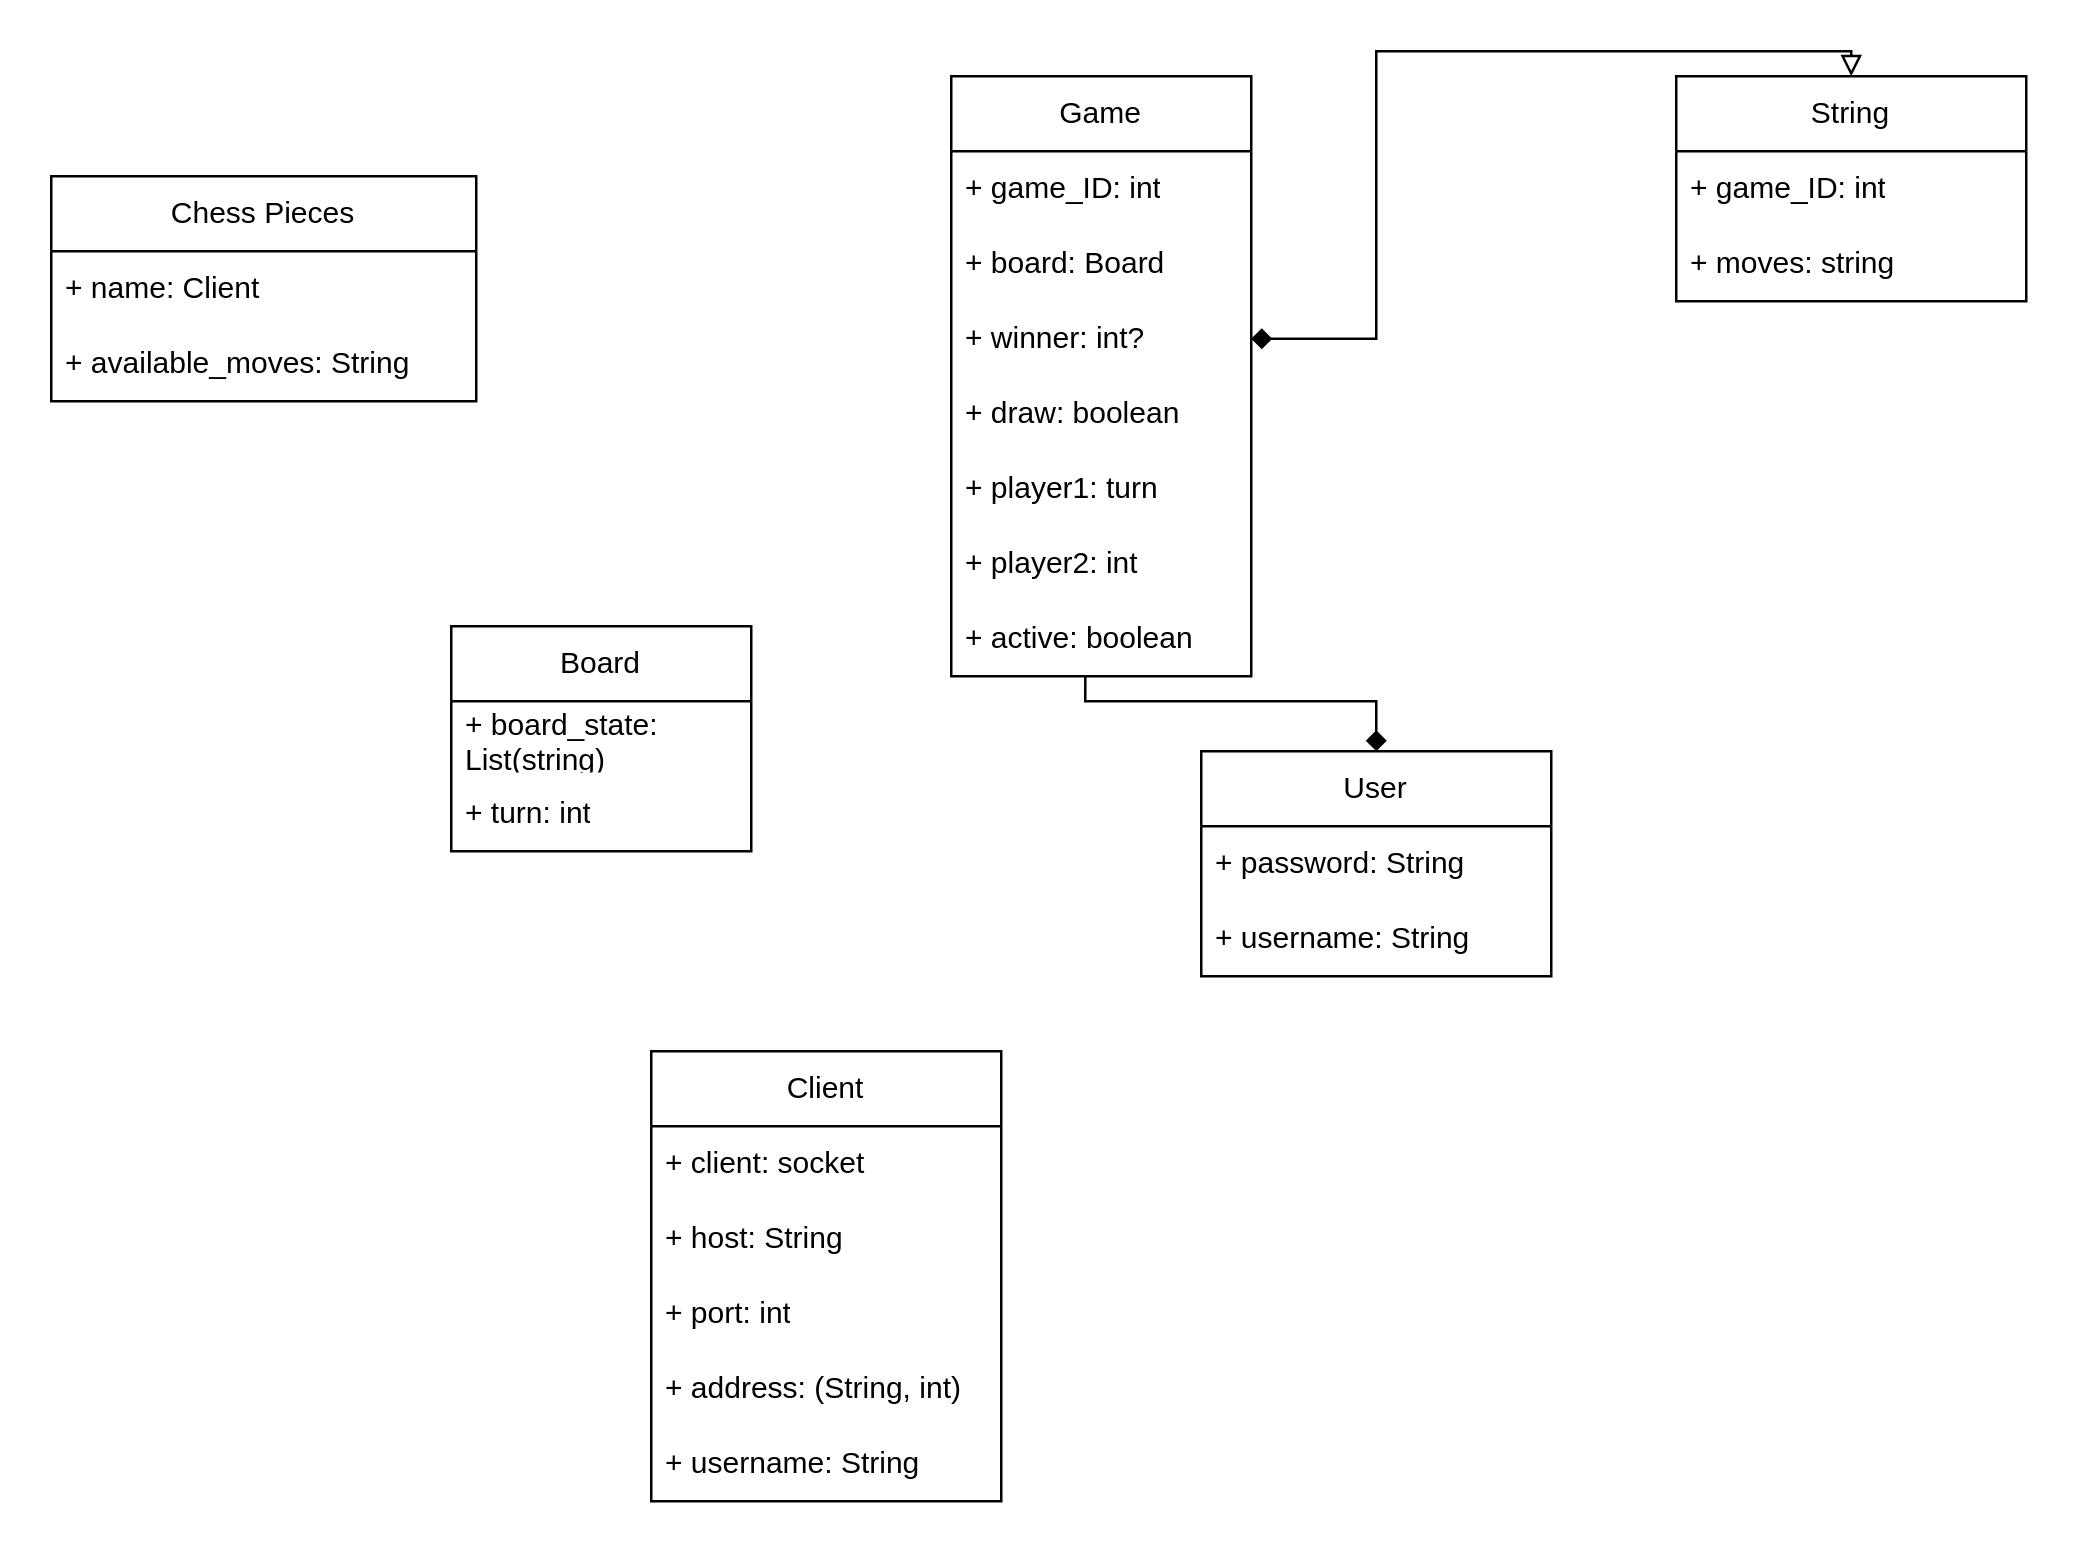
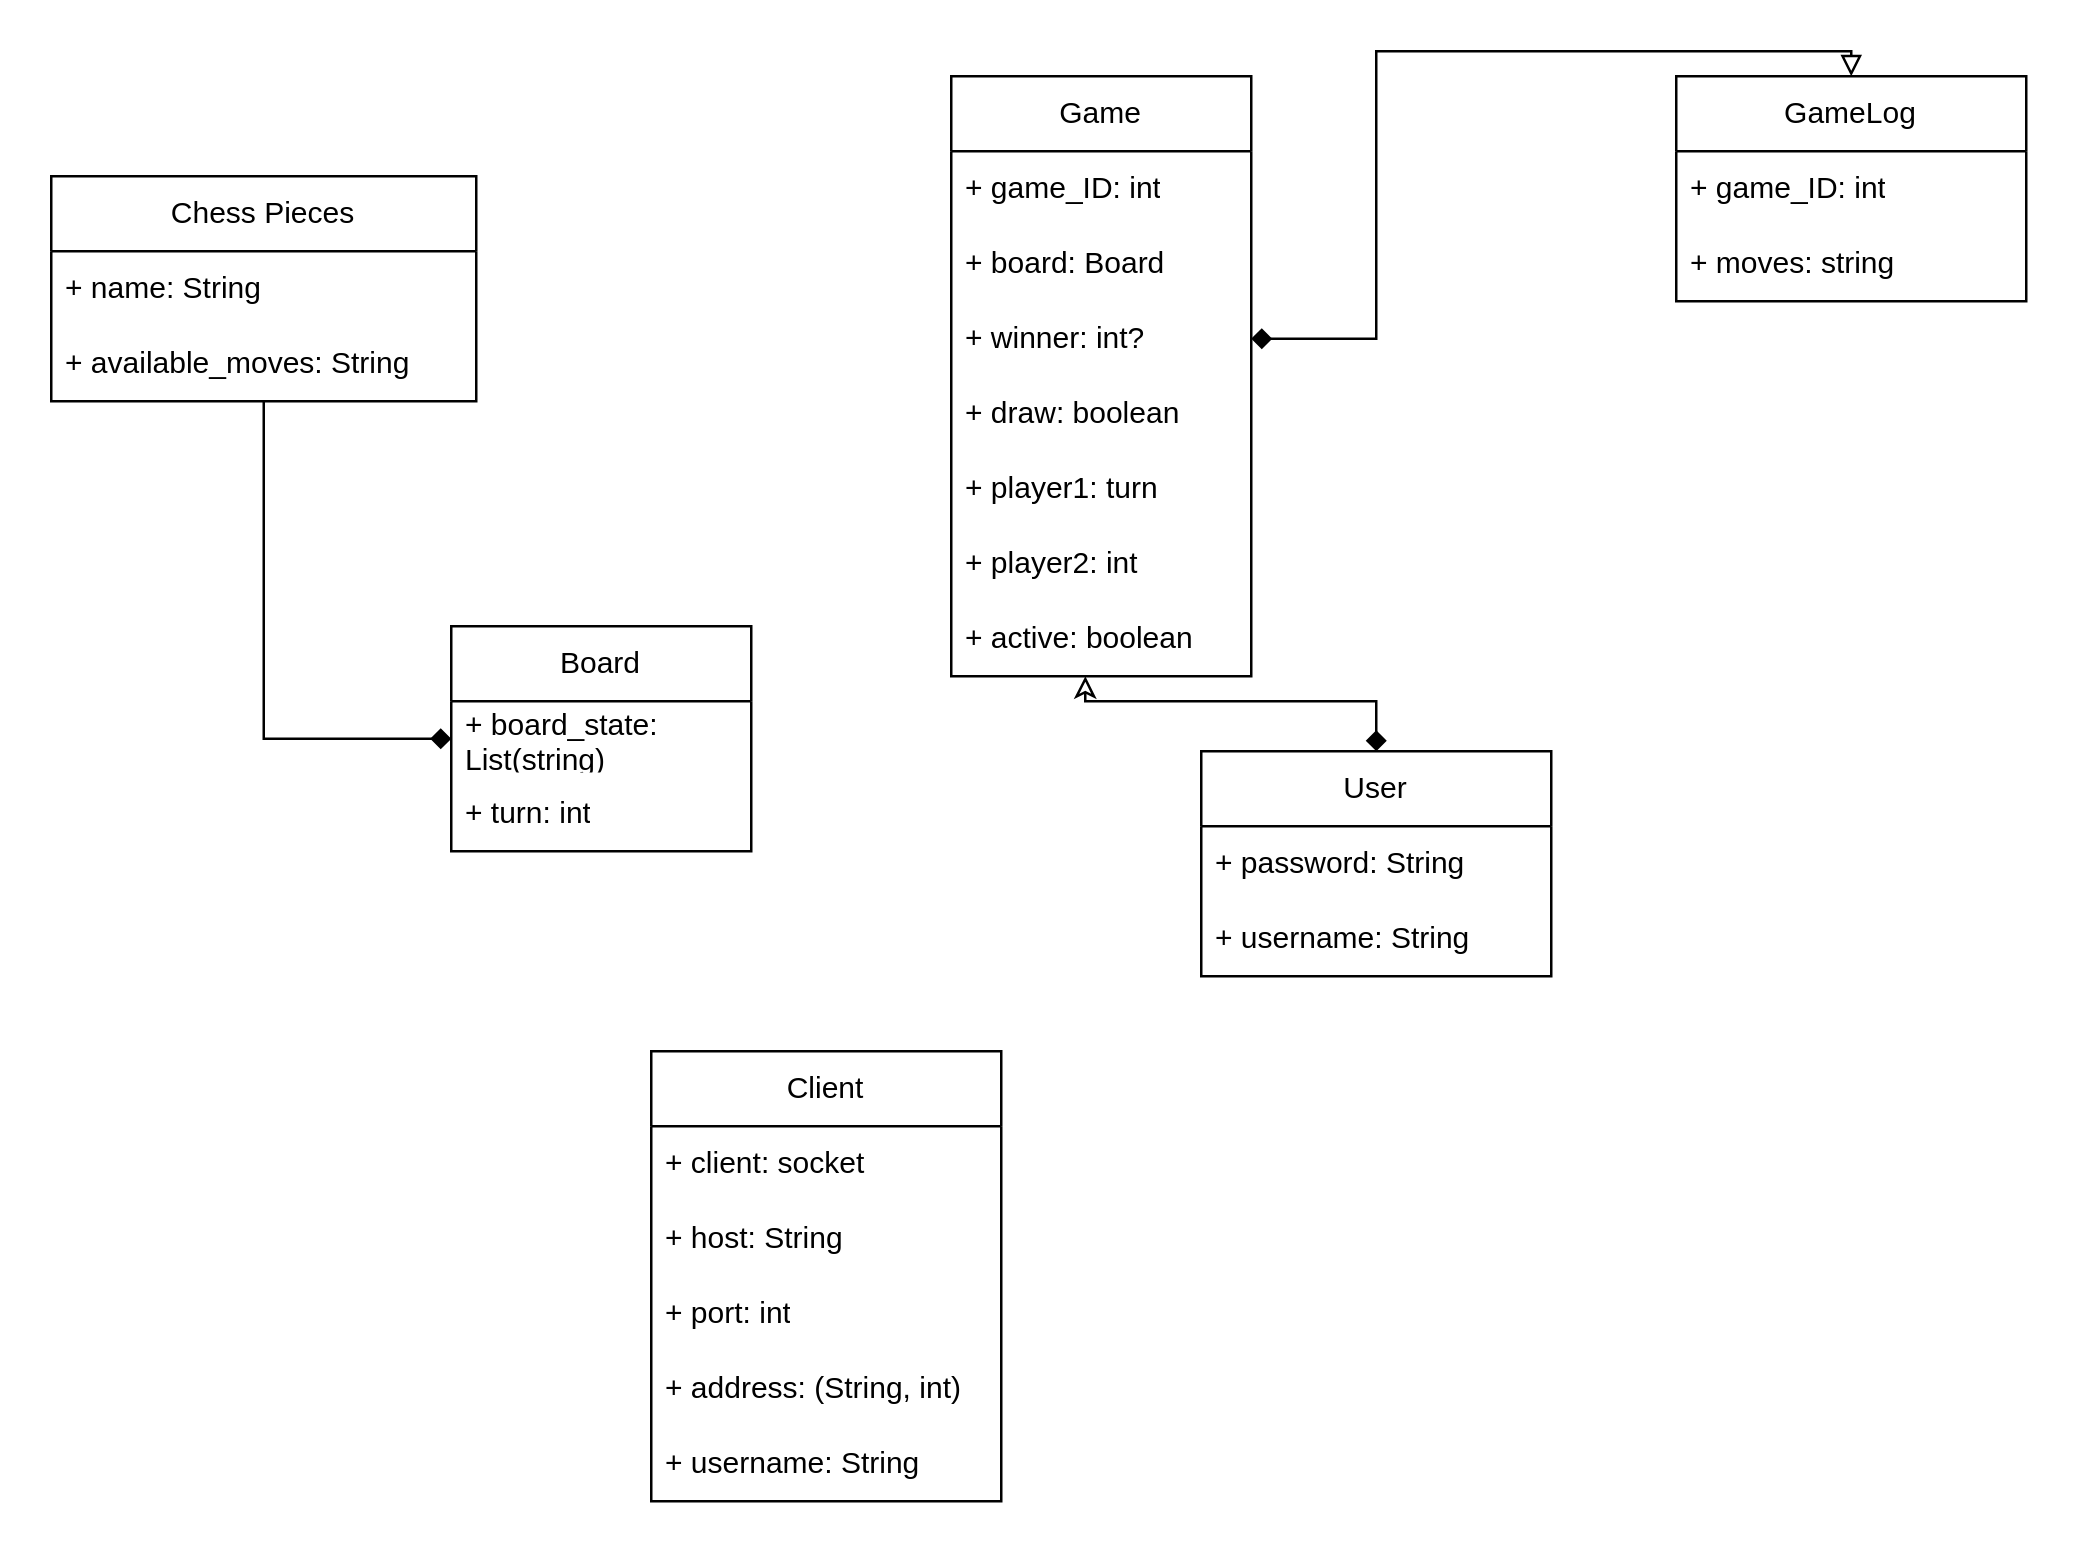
  <mxCell id="0" />
  <mxCell id="1" parent="0" />
  <mxCell id="2" value="Client" style="swimlane;fontStyle=0;childLayout=stackLayout;horizontal=1;startSize=30;horizontalStack=0;resizeParent=1;resizeParentMax=0;resizeLast=0;collapsible=1;marginBottom=0;whiteSpace=wrap;html=1;" parent="1" vertex="1"><mxGeometry x="260" y="420" width="140" height="180" as="geometry" /></mxCell>
  <mxCell id="3" value="+ client: socket" style="text;strokeColor=none;fillColor=none;align=left;verticalAlign=middle;spacingLeft=4;spacingRight=4;overflow=hidden;points=[[0,0.5],[1,0.5]];portConstraint=eastwest;rotatable=0;whiteSpace=wrap;html=1;" parent="2" vertex="1"><mxGeometry y="30" width="140" height="30" as="geometry" /></mxCell>
  <mxCell id="4" value="+ host: String" style="text;strokeColor=none;fillColor=none;align=left;verticalAlign=middle;spacingLeft=4;spacingRight=4;overflow=hidden;points=[[0,0.5],[1,0.5]];portConstraint=eastwest;rotatable=0;whiteSpace=wrap;html=1;" parent="2" vertex="1"><mxGeometry y="60" width="140" height="30" as="geometry" /></mxCell>
  <mxCell id="5" value="+ port: int" style="text;strokeColor=none;fillColor=none;align=left;verticalAlign=middle;spacingLeft=4;spacingRight=4;overflow=hidden;points=[[0,0.5],[1,0.5]];portConstraint=eastwest;rotatable=0;whiteSpace=wrap;html=1;" parent="2" vertex="1"><mxGeometry y="90" width="140" height="30" as="geometry" /></mxCell>
  <mxCell id="6" value="+ address: (String, int)" style="text;strokeColor=none;fillColor=none;align=left;verticalAlign=middle;spacingLeft=4;spacingRight=4;overflow=hidden;points=[[0,0.5],[1,0.5]];portConstraint=eastwest;rotatable=0;whiteSpace=wrap;html=1;" parent="2" vertex="1"><mxGeometry y="120" width="140" height="30" as="geometry" /></mxCell>
  <mxCell id="7" value="+ username: String" style="text;strokeColor=none;fillColor=none;align=left;verticalAlign=middle;spacingLeft=4;spacingRight=4;overflow=hidden;points=[[0,0.5],[1,0.5]];portConstraint=eastwest;rotatable=0;whiteSpace=wrap;html=1;" parent="2" vertex="1"><mxGeometry y="150" width="140" height="30" as="geometry" /></mxCell>
- <mxCell id="8" style="edgeStyle=orthogonalEdgeStyle;rounded=0;orthogonalLoop=1;jettySize=auto;html=1;startArrow=diamond;startFill=1;endArrow=none;endFill=0;entryX=0.447;entryY=1;entryDx=0;entryDy=0;entryPerimeter=0;" parent="1" source="9" target="19" edge="1"><mxGeometry relative="1" as="geometry"><mxPoint x="430" y="230" as="targetPoint" /><Array as="points"><mxPoint x="550" y="280" /><mxPoint x="434" y="280" /></Array></mxGeometry></mxCell>
+ <mxCell id="8" style="edgeStyle=orthogonalEdgeStyle;rounded=0;orthogonalLoop=1;jettySize=auto;html=1;startArrow=diamond;startFill=1;endArrow=classic;endFill=0;entryX=0.447;entryY=1;entryDx=0;entryDy=0;entryPerimeter=0;" parent="1" source="9" target="19" edge="1"><mxGeometry relative="1" as="geometry"><mxPoint x="430" y="230" as="targetPoint" /><Array as="points"><mxPoint x="550" y="280" /><mxPoint x="434" y="280" /></Array></mxGeometry></mxCell>
  <mxCell id="9" value="User" style="swimlane;fontStyle=0;childLayout=stackLayout;horizontal=1;startSize=30;horizontalStack=0;resizeParent=1;resizeParentMax=0;resizeLast=0;collapsible=1;marginBottom=0;whiteSpace=wrap;html=1;" parent="1" vertex="1"><mxGeometry x="480" y="300" width="140" height="90" as="geometry" /></mxCell>
  <mxCell id="10" value="+ password: String" style="text;strokeColor=none;fillColor=none;align=left;verticalAlign=middle;spacingLeft=4;spacingRight=4;overflow=hidden;points=[[0,0.5],[1,0.5]];portConstraint=eastwest;rotatable=0;whiteSpace=wrap;html=1;" parent="9" vertex="1"><mxGeometry y="30" width="140" height="30" as="geometry" /></mxCell>
  <mxCell id="11" value="+ username: String" style="text;strokeColor=none;fillColor=none;align=left;verticalAlign=middle;spacingLeft=4;spacingRight=4;overflow=hidden;points=[[0,0.5],[1,0.5]];portConstraint=eastwest;rotatable=0;whiteSpace=wrap;html=1;" parent="9" vertex="1"><mxGeometry y="60" width="140" height="30" as="geometry" /></mxCell>
  <mxCell id="12" value="Game" style="swimlane;fontStyle=0;childLayout=stackLayout;horizontal=1;startSize=30;horizontalStack=0;resizeParent=1;resizeParentMax=0;resizeLast=0;collapsible=1;marginBottom=0;whiteSpace=wrap;html=1;" parent="1" vertex="1"><mxGeometry x="380" y="30" width="120" height="240" as="geometry" /></mxCell>
  <mxCell id="13" value="+ game_ID: int" style="text;strokeColor=none;fillColor=none;align=left;verticalAlign=middle;spacingLeft=4;spacingRight=4;overflow=hidden;points=[[0,0.5],[1,0.5]];portConstraint=eastwest;rotatable=0;whiteSpace=wrap;html=1;" parent="12" vertex="1"><mxGeometry y="30" width="120" height="30" as="geometry" /></mxCell>
  <mxCell id="14" value="+ board: Board" style="text;strokeColor=none;fillColor=none;align=left;verticalAlign=middle;spacingLeft=4;spacingRight=4;overflow=hidden;points=[[0,0.5],[1,0.5]];portConstraint=eastwest;rotatable=0;whiteSpace=wrap;html=1;" parent="12" vertex="1"><mxGeometry y="60" width="120" height="30" as="geometry" /></mxCell>
  <mxCell id="15" value="+ winner: int?" style="text;strokeColor=none;fillColor=none;align=left;verticalAlign=middle;spacingLeft=4;spacingRight=4;overflow=hidden;points=[[0,0.5],[1,0.5]];portConstraint=eastwest;rotatable=0;whiteSpace=wrap;html=1;" parent="12" vertex="1"><mxGeometry y="90" width="120" height="30" as="geometry" /></mxCell>
  <mxCell id="16" value="+ draw: boolean" style="text;strokeColor=none;fillColor=none;align=left;verticalAlign=middle;spacingLeft=4;spacingRight=4;overflow=hidden;points=[[0,0.5],[1,0.5]];portConstraint=eastwest;rotatable=0;whiteSpace=wrap;html=1;" parent="12" vertex="1"><mxGeometry y="120" width="120" height="30" as="geometry" /></mxCell>
  <mxCell id="17" value="+ player1: turn" style="text;strokeColor=none;fillColor=none;align=left;verticalAlign=middle;spacingLeft=4;spacingRight=4;overflow=hidden;points=[[0,0.5],[1,0.5]];portConstraint=eastwest;rotatable=0;whiteSpace=wrap;html=1;" parent="12" vertex="1"><mxGeometry y="150" width="120" height="30" as="geometry" /></mxCell>
  <mxCell id="18" value="+ player2: int" style="text;strokeColor=none;fillColor=none;align=left;verticalAlign=middle;spacingLeft=4;spacingRight=4;overflow=hidden;points=[[0,0.5],[1,0.5]];portConstraint=eastwest;rotatable=0;whiteSpace=wrap;html=1;" parent="12" vertex="1"><mxGeometry y="180" width="120" height="30" as="geometry" /></mxCell>
  <mxCell id="19" value="+ active: boolean" style="text;strokeColor=none;fillColor=none;align=left;verticalAlign=middle;spacingLeft=4;spacingRight=4;overflow=hidden;points=[[0,0.5],[1,0.5]];portConstraint=eastwest;rotatable=0;whiteSpace=wrap;html=1;" vertex="1" parent="12"><mxGeometry y="210" width="120" height="30" as="geometry" /></mxCell>
  <mxCell id="20" value="Board" style="swimlane;fontStyle=0;childLayout=stackLayout;horizontal=1;startSize=30;horizontalStack=0;resizeParent=1;resizeParentMax=0;resizeLast=0;collapsible=1;marginBottom=0;whiteSpace=wrap;html=1;" parent="1" vertex="1"><mxGeometry x="180" y="250" width="120" height="90" as="geometry" /></mxCell>
  <mxCell id="21" value="+ board_state: List(string)" style="text;strokeColor=none;fillColor=none;align=left;verticalAlign=middle;spacingLeft=4;spacingRight=4;overflow=hidden;points=[[0,0.5],[1,0.5]];portConstraint=eastwest;rotatable=0;whiteSpace=wrap;html=1;" parent="20" vertex="1"><mxGeometry y="30" width="120" height="30" as="geometry" /></mxCell>
  <mxCell id="22" value="+ turn: int" style="text;strokeColor=none;fillColor=none;align=left;verticalAlign=middle;spacingLeft=4;spacingRight=4;overflow=hidden;points=[[0,0.5],[1,0.5]];portConstraint=eastwest;rotatable=0;whiteSpace=wrap;html=1;" parent="20" vertex="1"><mxGeometry y="60" width="120" height="30" as="geometry" /></mxCell>
- <mxCell id="23" value="String" style="swimlane;fontStyle=0;childLayout=stackLayout;horizontal=1;startSize=30;horizontalStack=0;resizeParent=1;resizeParentMax=0;resizeLast=0;collapsible=1;marginBottom=0;whiteSpace=wrap;html=1;" parent="1" vertex="1"><mxGeometry x="670" y="30" width="140" height="90" as="geometry" /></mxCell>
+ <mxCell id="23" value="GameLog" style="swimlane;fontStyle=0;childLayout=stackLayout;horizontal=1;startSize=30;horizontalStack=0;resizeParent=1;resizeParentMax=0;resizeLast=0;collapsible=1;marginBottom=0;whiteSpace=wrap;html=1;" parent="1" vertex="1"><mxGeometry x="670" y="30" width="140" height="90" as="geometry" /></mxCell>
  <mxCell id="24" value="+ game_ID: int" style="text;strokeColor=none;fillColor=none;align=left;verticalAlign=middle;spacingLeft=4;spacingRight=4;overflow=hidden;points=[[0,0.5],[1,0.5]];portConstraint=eastwest;rotatable=0;whiteSpace=wrap;html=1;" parent="23" vertex="1"><mxGeometry y="30" width="140" height="30" as="geometry" /></mxCell>
  <mxCell id="25" value="+ moves: string" style="text;strokeColor=none;fillColor=none;align=left;verticalAlign=middle;spacingLeft=4;spacingRight=4;overflow=hidden;points=[[0,0.5],[1,0.5]];portConstraint=eastwest;rotatable=0;whiteSpace=wrap;html=1;" parent="23" vertex="1"><mxGeometry y="60" width="140" height="30" as="geometry" /></mxCell>
  <mxCell id="26" style="edgeStyle=orthogonalEdgeStyle;rounded=0;orthogonalLoop=1;jettySize=auto;html=1;startArrow=diamond;startFill=1;endArrow=block;endFill=0;exitX=1;exitY=0.5;exitDx=0;exitDy=0;" parent="1" source="15" target="23" edge="1"><mxGeometry relative="1" as="geometry"><mxPoint x="360" y="185" as="sourcePoint" /><mxPoint x="639.44" y="99.89" as="targetPoint" /><Array as="points"><mxPoint x="550" y="135" /><mxPoint x="550" y="20" /><mxPoint x="740" y="20" /></Array></mxGeometry></mxCell>
+ <mxCell id="27" style="edgeStyle=orthogonalEdgeStyle;rounded=0;orthogonalLoop=1;jettySize=auto;html=1;startArrow=none;startFill=0;endArrow=diamond;endFill=1;" parent="1" source="28" target="21" edge="1"><mxGeometry relative="1" as="geometry" /></mxCell>
  <mxCell id="28" value="Chess Pieces" style="swimlane;fontStyle=0;childLayout=stackLayout;horizontal=1;startSize=30;horizontalStack=0;resizeParent=1;resizeParentMax=0;resizeLast=0;collapsible=1;marginBottom=0;whiteSpace=wrap;html=1;" parent="1" vertex="1"><mxGeometry x="20" y="70" width="170" height="90" as="geometry" /></mxCell>
- <mxCell id="29" value="+ name: Client" style="text;strokeColor=none;fillColor=none;align=left;verticalAlign=middle;spacingLeft=4;spacingRight=4;overflow=hidden;points=[[0,0.5],[1,0.5]];portConstraint=eastwest;rotatable=0;whiteSpace=wrap;html=1;" parent="28" vertex="1"><mxGeometry y="30" width="170" height="30" as="geometry" /></mxCell>
+ <mxCell id="29" value="+ name: String" style="text;strokeColor=none;fillColor=none;align=left;verticalAlign=middle;spacingLeft=4;spacingRight=4;overflow=hidden;points=[[0,0.5],[1,0.5]];portConstraint=eastwest;rotatable=0;whiteSpace=wrap;html=1;" parent="28" vertex="1"><mxGeometry y="30" width="170" height="30" as="geometry" /></mxCell>
  <mxCell id="30" value="+ available_moves: String" style="text;strokeColor=none;fillColor=none;align=left;verticalAlign=middle;spacingLeft=4;spacingRight=4;overflow=hidden;points=[[0,0.5],[1,0.5]];portConstraint=eastwest;rotatable=0;whiteSpace=wrap;html=1;" parent="28" vertex="1"><mxGeometry y="60" width="170" height="30" as="geometry" /></mxCell>
